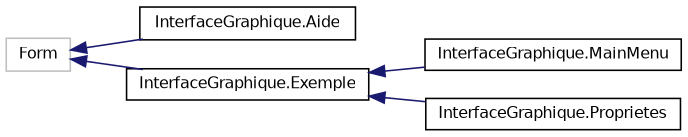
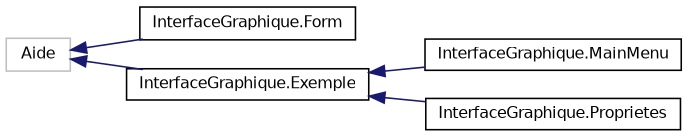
  digraph {
    rankdir=LR
    node [color=black fillcolor=white fontname=Helvetica fontsize=10 shape=record style=filled]
    edge [color=midnightblue dir=back fontname=Helvetica fontsize=10 labelfontname=Helvetica labelfontsize=10 style=solid]
-   n1 [color=grey75 height=0.2 label=Form width=0.4]
-   n2 [height=0.2 label="InterfaceGraphique.Aide" width=0.4]
+   n1 [color=grey75 height=0.2 label=Aide width=0.4]
+   n2 [height=0.2 label="InterfaceGraphique.Form" width=0.4]
    n3 [height=0.2 label="InterfaceGraphique.Exemple" width=0.4]
    n4 [height=0.2 label="InterfaceGraphique.MainMenu" width=0.4]
    n5 [height=0.2 label="InterfaceGraphique.Proprietes" width=0.4]
    n1 -> n2
    n1 -> n3
    n3 -> n4
    n3 -> n5
  }
